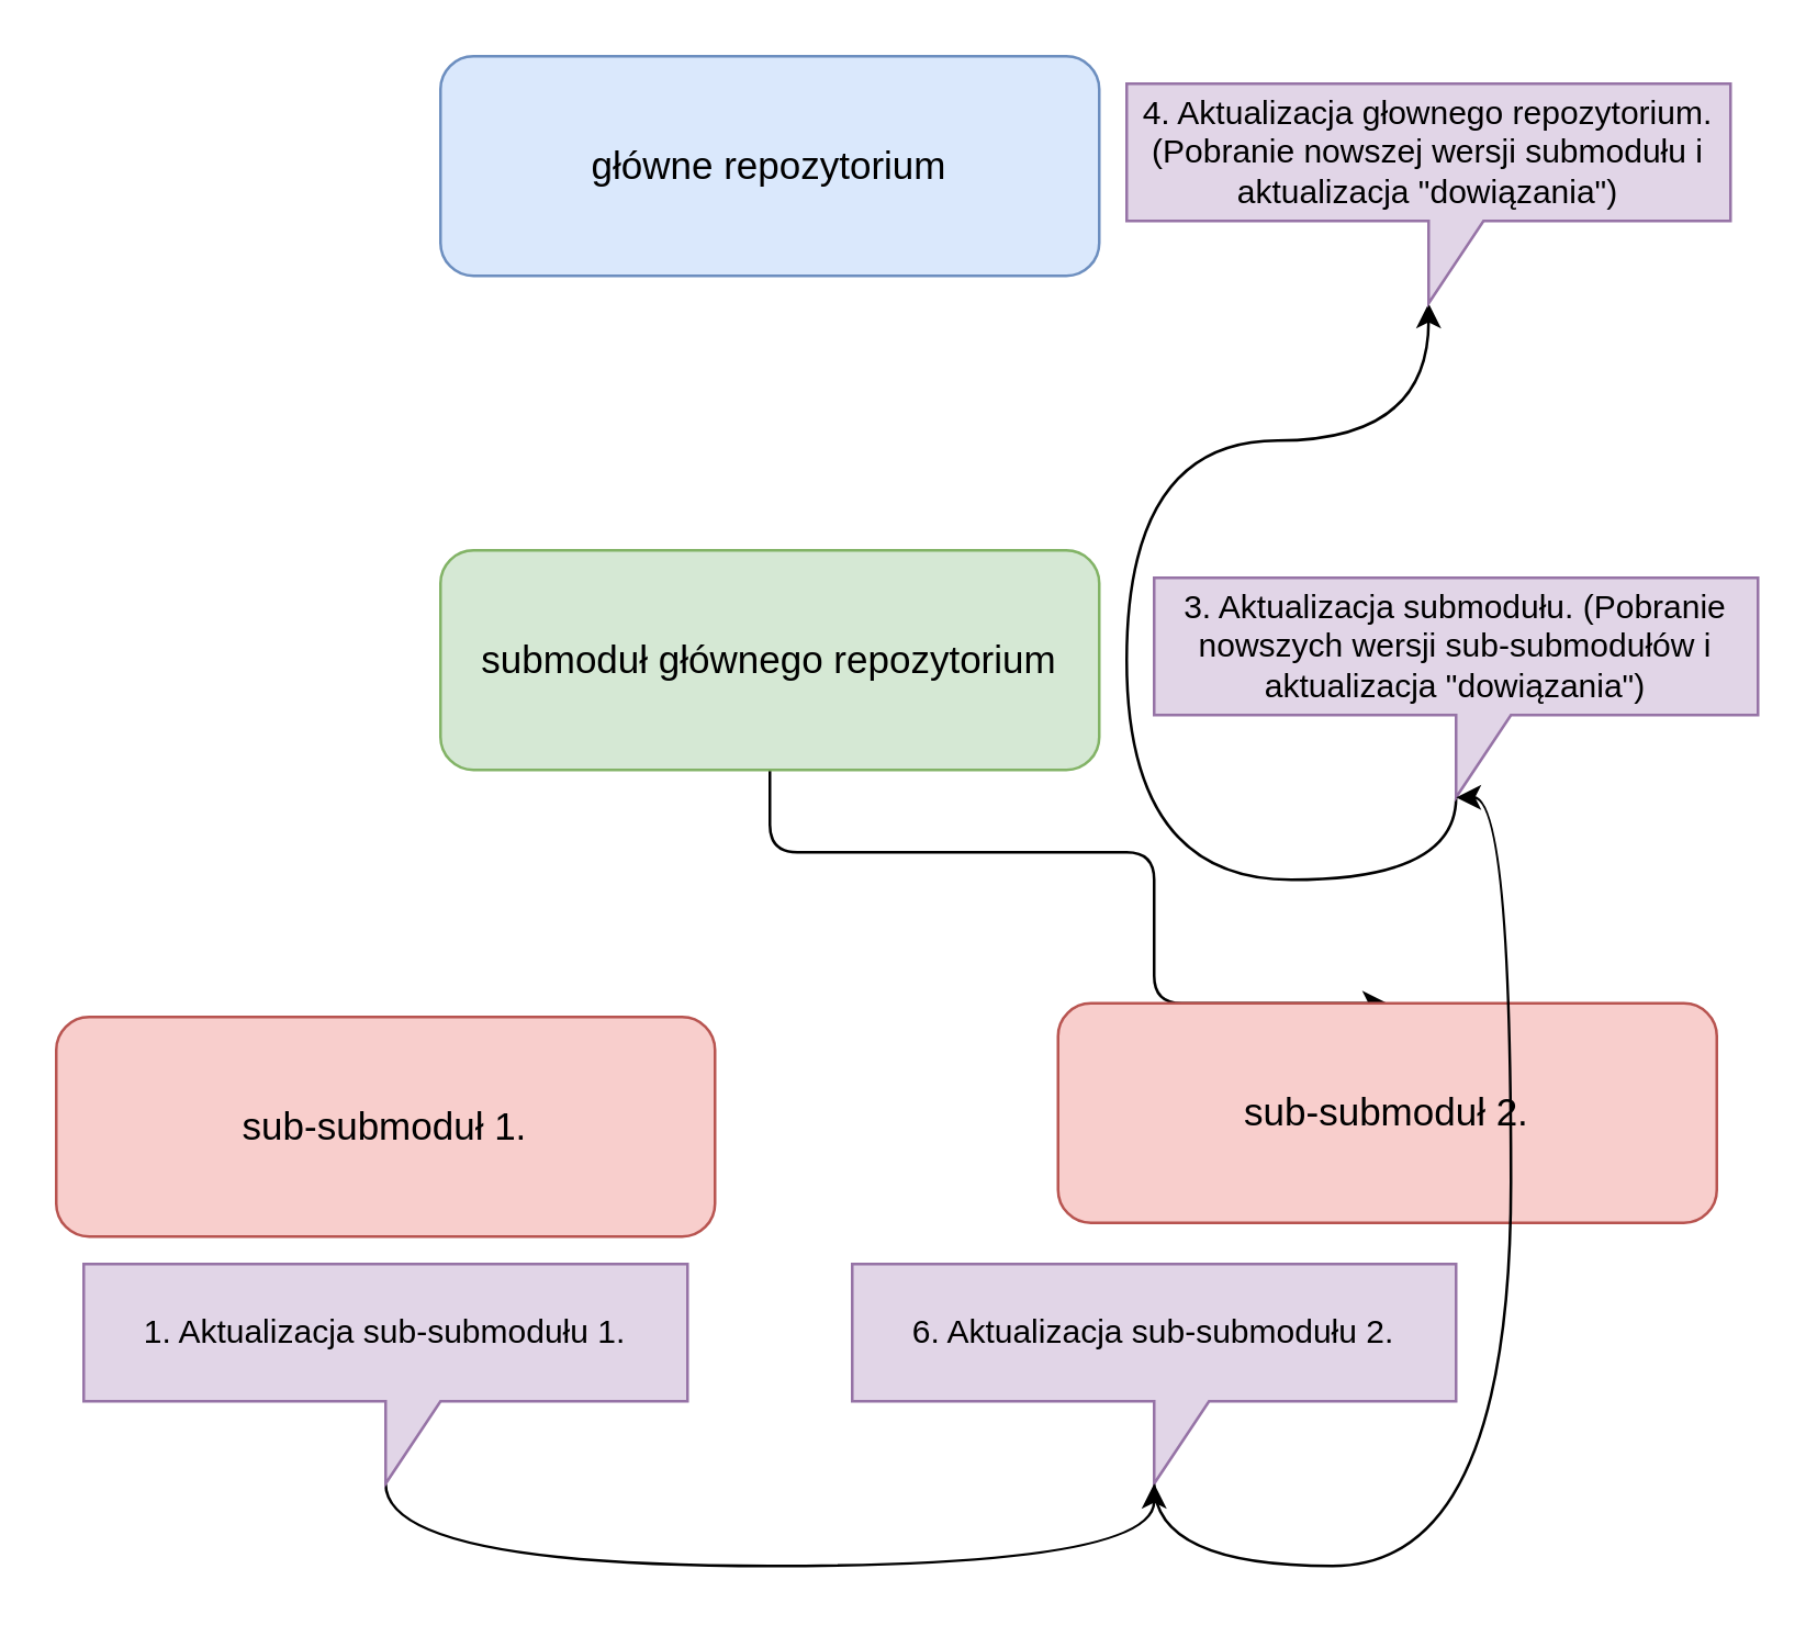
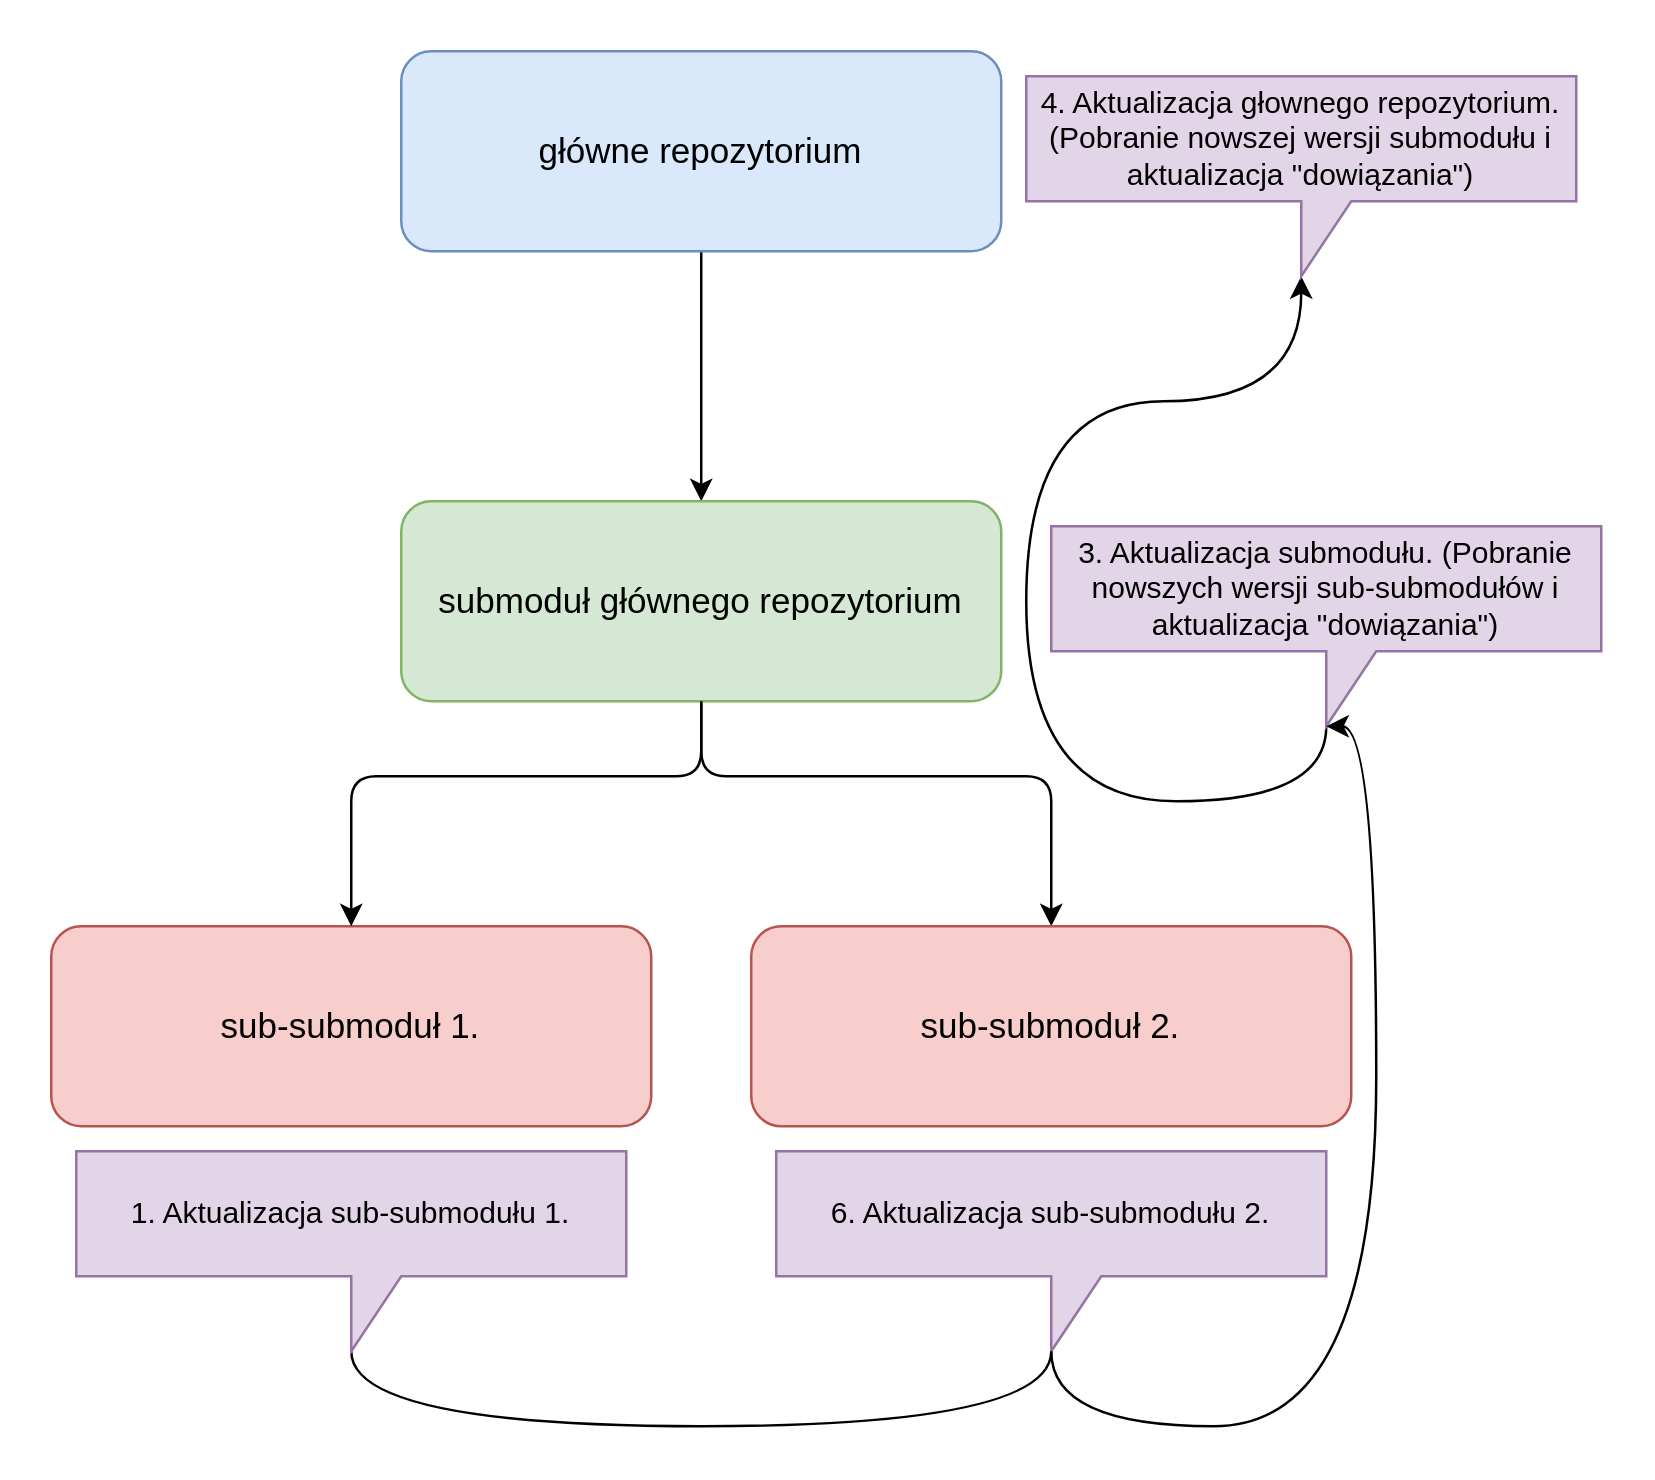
  <mxCell id="0" />
  <mxCell id="1" parent="0" />
+ <mxCell id="2" style="edgeStyle=none;rounded=1;orthogonalLoop=1;jettySize=auto;html=1;exitX=0.5;exitY=1;exitDx=0;exitDy=0;entryX=0.5;entryY=0;entryDx=0;entryDy=0;strokeColor=#000000;" edge="1" parent="1" source="3" target="5"><mxGeometry relative="1" as="geometry" /></mxCell>
  <mxCell id="3" value="główne repozytorium" style="rounded=1;whiteSpace=wrap;html=1;fontSize=14;fillColor=#dae8fc;strokeColor=#6c8ebf;" parent="1" vertex="1"><mxGeometry x="160" y="20" width="240" height="80" as="geometry" /></mxCell>
  <mxCell id="4" style="rounded=1;orthogonalLoop=1;jettySize=auto;html=1;exitX=0.5;exitY=1;exitDx=0;exitDy=0;entryX=0.5;entryY=0;entryDx=0;entryDy=0;edgeStyle=orthogonalEdgeStyle;" edge="1" parent="1" source="5" target="8"><mxGeometry relative="1" as="geometry"><Array as="points"><mxPoint x="280" y="310" /><mxPoint x="420" y="310" /></Array></mxGeometry></mxCell>
  <mxCell id="5" value="submoduł głównego repozytorium" style="rounded=1;whiteSpace=wrap;html=1;fontSize=14;fillColor=#d5e8d4;strokeColor=#82b366;" parent="1" vertex="1"><mxGeometry x="160" y="200" width="240" height="80" as="geometry" /></mxCell>
  <mxCell id="6" value="sub-submoduł 1." style="rounded=1;whiteSpace=wrap;html=1;fontSize=14;fillColor=#f8cecc;strokeColor=#b85450;" parent="1" vertex="1"><mxGeometry x="20" y="370" width="240" height="80" as="geometry" /></mxCell>
- <mxCell id="8" value="sub-submoduł 2." style="rounded=1;whiteSpace=wrap;html=1;fontSize=14;fillColor=#f8cecc;strokeColor=#b85450;" vertex="1" parent="1"><mxGeometry x="385" y="365" width="240" height="80" as="geometry" /></mxCell>
+ <mxCell id="7" value="" style="endArrow=classic;html=1;fontSize=14;exitX=0.5;exitY=1;exitDx=0;exitDy=0;entryX=0.5;entryY=0;entryDx=0;entryDy=0;edgeStyle=orthogonalEdgeStyle;" parent="1" source="5" target="6" edge="1"><mxGeometry width="50" height="50" relative="1" as="geometry"><mxPoint x="420" y="370" as="sourcePoint" /><mxPoint x="470" y="320" as="targetPoint" /><Array as="points"><mxPoint x="280" y="310" /><mxPoint x="140" y="310" /></Array></mxGeometry></mxCell>
+ <mxCell id="8" value="sub-submoduł 2." style="rounded=1;whiteSpace=wrap;html=1;fontSize=14;fillColor=#f8cecc;strokeColor=#b85450;" vertex="1" parent="1"><mxGeometry x="300" y="370" width="240" height="80" as="geometry" /></mxCell>
  <mxCell id="9" style="edgeStyle=orthogonalEdgeStyle;curved=1;rounded=1;orthogonalLoop=1;jettySize=auto;html=1;exitX=0;exitY=0;exitDx=110;exitDy=80;exitPerimeter=0;entryX=0;entryY=0;entryDx=110;entryDy=80;entryPerimeter=0;strokeColor=#000000;" edge="1" parent="1" source="10" target="15"><mxGeometry relative="1" as="geometry"><Array as="points"><mxPoint x="530" y="320" /><mxPoint x="410" y="320" /><mxPoint x="410" y="160" /><mxPoint x="520" y="160" /></Array></mxGeometry></mxCell>
  <mxCell id="10" value="&lt;span&gt;3. Aktualizacja submodułu. (Pobranie nowszych wersji sub-submodułów i aktualizacja &quot;dowiązania&quot;)&lt;/span&gt;" style="shape=callout;whiteSpace=wrap;html=1;perimeter=calloutPerimeter;fillColor=#e1d5e7;strokeColor=#9673a6;" vertex="1" parent="1"><mxGeometry x="420" y="210" width="220" height="80" as="geometry" /></mxCell>
  <mxCell id="11" style="edgeStyle=orthogonalEdgeStyle;curved=1;rounded=1;orthogonalLoop=1;jettySize=auto;html=1;exitX=0;exitY=0;exitDx=110;exitDy=80;exitPerimeter=0;entryX=0;entryY=0;entryDx=110;entryDy=80;entryPerimeter=0;strokeColor=#000000;" edge="1" parent="1" source="12" target="10"><mxGeometry relative="1" as="geometry"><Array as="points"><mxPoint x="420" y="570" /><mxPoint x="550" y="570" /><mxPoint x="550" y="290" /></Array></mxGeometry></mxCell>
  <mxCell id="12" value="&lt;span&gt;6. Aktualizacja sub-submodułu 2.&lt;/span&gt;" style="shape=callout;whiteSpace=wrap;html=1;perimeter=calloutPerimeter;fillColor=#e1d5e7;strokeColor=#9673a6;" vertex="1" parent="1"><mxGeometry x="310" y="460" width="220" height="80" as="geometry" /></mxCell>
- <mxCell id="13" style="edgeStyle=orthogonalEdgeStyle;curved=1;rounded=1;orthogonalLoop=1;jettySize=auto;html=1;exitX=0;exitY=0;exitDx=110;exitDy=80;exitPerimeter=0;entryX=0;entryY=0;entryDx=110;entryDy=80;entryPerimeter=0;strokeColor=#000000;" edge="1" parent="1" source="14" target="12"><mxGeometry relative="1" as="geometry"><Array as="points"><mxPoint x="140" y="570" /><mxPoint x="420" y="570" /></Array></mxGeometry></mxCell>
+ <mxCell id="13" style="edgeStyle=orthogonalEdgeStyle;curved=1;rounded=1;orthogonalLoop=1;jettySize=auto;html=1;exitX=0;exitY=0;exitDx=110;exitDy=80;exitPerimeter=0;entryX=0;entryY=0;entryDx=110;entryDy=80;entryPerimeter=0;strokeColor=#000000;endArrow=none;" edge="1" parent="1" source="14" target="12"><mxGeometry relative="1" as="geometry"><Array as="points"><mxPoint x="140" y="570" /><mxPoint x="420" y="570" /></Array></mxGeometry></mxCell>
  <mxCell id="14" value="&lt;span&gt;1. Aktualizacja sub-submodułu 1.&lt;/span&gt;" style="shape=callout;whiteSpace=wrap;html=1;perimeter=calloutPerimeter;fillColor=#e1d5e7;strokeColor=#9673a6;" vertex="1" parent="1"><mxGeometry x="30" y="460" width="220" height="80" as="geometry" /></mxCell>
  <mxCell id="15" value="&lt;span&gt;4. Aktualizacja głownego repozytorium. (Pobranie nowszej wersji submodułu i aktualizacja &quot;dowiązania&quot;)&lt;/span&gt;" style="shape=callout;whiteSpace=wrap;html=1;perimeter=calloutPerimeter;fillColor=#e1d5e7;strokeColor=#9673a6;" vertex="1" parent="1"><mxGeometry x="410" y="30" width="220" height="80" as="geometry" /></mxCell>
